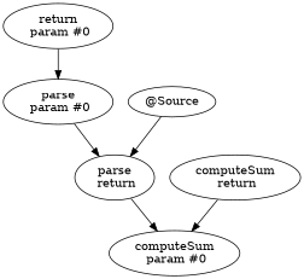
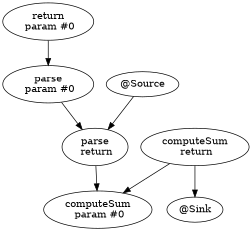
  digraph {
    rankdir=TB
    n1 [label="return\n param \#0"]
    n2 [label="parse\n param \#0"]
    n3 [label="parse\n return"]
    n4 [label="computeSum\n param \#0"]
    n5 [label="computeSum\n return"]
+   "@Sink"
    "@Source"
    n1 -> n2
    n2 -> n3
    n3 -> n4
    n5 -> n4
+   n5 -> "@Sink"
    "@Source" -> n3
  }
